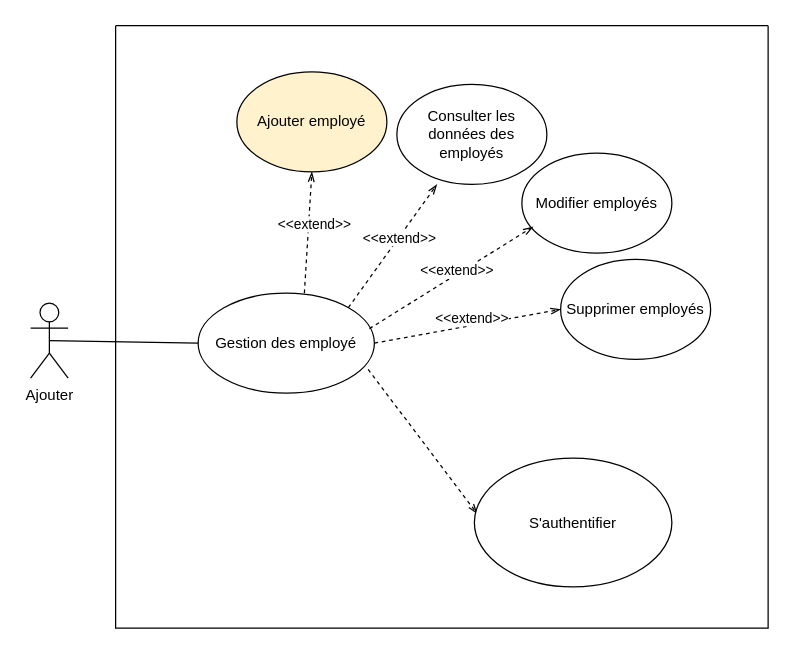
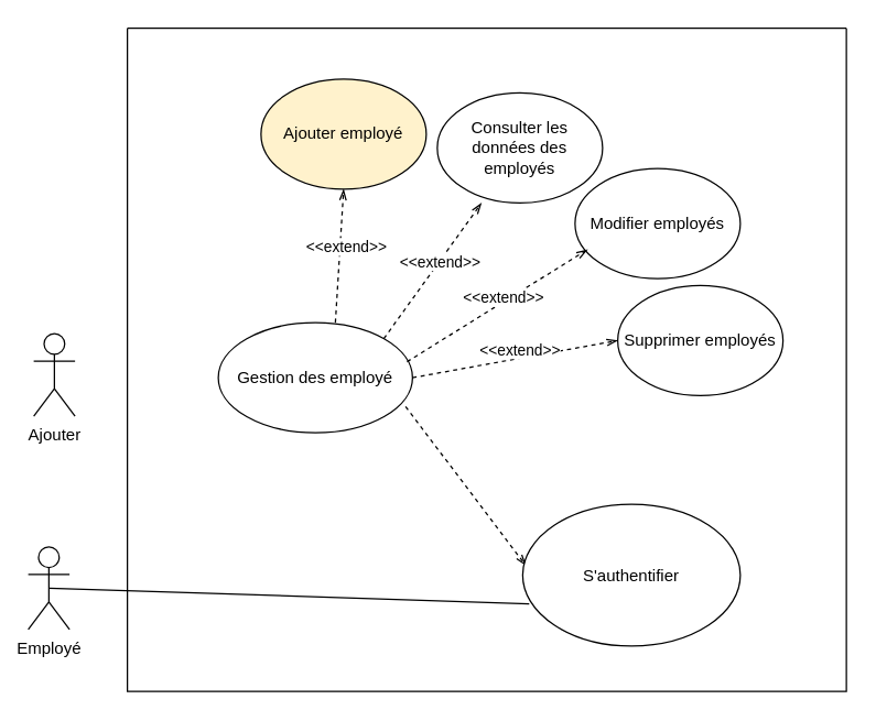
  <mxCell id="0" />
  <mxCell id="1" parent="0" />
  <mxCell id="2" value="Ajouter" style="shape=umlActor;verticalLabelPosition=bottom;verticalAlign=top;html=1;outlineConnect=0;" vertex="1" parent="1"><mxGeometry x="24" y="242" width="30" height="60" as="geometry" /></mxCell>
+ <mxCell id="3" value="Employé" style="shape=umlActor;verticalLabelPosition=bottom;verticalAlign=top;html=1;outlineConnect=0;" vertex="1" parent="1"><mxGeometry x="20" y="397" width="30" height="60" as="geometry" /></mxCell>
  <mxCell id="4" value="Gestion des employé" style="ellipse;whiteSpace=wrap;html=1;" vertex="1" parent="1"><mxGeometry x="158" y="234" width="141" height="80" as="geometry" /></mxCell>
- <mxCell id="5" value="" style="endArrow=none;html=1;rounded=0;entryX=0;entryY=0.5;entryDx=0;entryDy=0;exitX=0.5;exitY=0.5;exitDx=0;exitDy=0;exitPerimeter=0;" edge="1" parent="1" source="2" target="4"><mxGeometry width="50" height="50" relative="1" as="geometry"><mxPoint x="-38" y="235" as="sourcePoint" /><mxPoint x="12" y="185" as="targetPoint" /></mxGeometry></mxCell>
  <mxCell id="6" value="Modifier employés" style="ellipse;whiteSpace=wrap;html=1;" vertex="1" parent="1"><mxGeometry x="417" y="122" width="120" height="80" as="geometry" /></mxCell>
  <mxCell id="7" value="Consulter les données des employés" style="ellipse;whiteSpace=wrap;html=1;" vertex="1" parent="1"><mxGeometry x="317" y="67" width="120" height="80" as="geometry" /></mxCell>
  <mxCell id="8" value="Ajouter employé" style="ellipse;whiteSpace=wrap;html=1;fillColor=#fff2cc;" vertex="1" parent="1"><mxGeometry x="189" y="57" width="120" height="80" as="geometry" /></mxCell>
  <mxCell id="9" value="" style="fontSize=12;html=1;endFill=0;startFill=0;endSize=6;startSize=6;dashed=1;endArrow=openThin;startArrow=none;rounded=0;entryX=0.5;entryY=1;entryDx=0;entryDy=0;" edge="1" parent="1" target="8"><mxGeometry width="160" relative="1" as="geometry"><mxPoint x="243" y="234" as="sourcePoint" /><mxPoint x="301" y="151" as="targetPoint" /></mxGeometry></mxCell>
  <mxCell id="10" value="&amp;lt;&amp;lt;extend&amp;gt;&amp;gt;" style="edgeLabel;html=1;align=center;verticalAlign=middle;resizable=0;points=[];" vertex="1" connectable="0" parent="9"><mxGeometry x="-0.015" y="-1" relative="1" as="geometry"><mxPoint x="4" y="-8" as="offset" /></mxGeometry></mxCell>
  <mxCell id="11" value="" style="fontSize=12;html=1;endFill=0;startFill=0;endSize=6;startSize=6;dashed=1;endArrow=openThin;startArrow=none;rounded=0;entryX=0.267;entryY=1.002;entryDx=0;entryDy=0;exitX=1;exitY=0;exitDx=0;exitDy=0;entryPerimeter=0;" edge="1" parent="1" source="4" target="7"><mxGeometry width="160" relative="1" as="geometry"><mxPoint x="299" y="266" as="sourcePoint" /><mxPoint x="350" y="185" as="targetPoint" /></mxGeometry></mxCell>
  <mxCell id="12" value="&amp;lt;&amp;lt;extend&amp;gt;&amp;gt;" style="edgeLabel;html=1;align=center;verticalAlign=middle;resizable=0;points=[];" vertex="1" connectable="0" parent="11"><mxGeometry x="-0.015" y="-1" relative="1" as="geometry"><mxPoint x="4" y="-8" as="offset" /></mxGeometry></mxCell>
  <mxCell id="13" value="" style="fontSize=12;html=1;endFill=0;startFill=0;endSize=6;startSize=6;dashed=1;endArrow=openThin;startArrow=none;rounded=0;entryX=0.075;entryY=0.737;entryDx=0;entryDy=0;entryPerimeter=0;exitX=0.972;exitY=0.355;exitDx=0;exitDy=0;exitPerimeter=0;" edge="1" parent="1" source="4" target="6"><mxGeometry width="160" relative="1" as="geometry"><mxPoint x="398" y="281" as="sourcePoint" /><mxPoint x="449" y="200" as="targetPoint" /></mxGeometry></mxCell>
  <mxCell id="14" value="&amp;lt;&amp;lt;extend&amp;gt;&amp;gt;" style="edgeLabel;html=1;align=center;verticalAlign=middle;resizable=0;points=[];" vertex="1" connectable="0" parent="13"><mxGeometry x="-0.015" y="-1" relative="1" as="geometry"><mxPoint x="4" y="-8" as="offset" /></mxGeometry></mxCell>
  <mxCell id="15" value="Supprimer employés" style="ellipse;whiteSpace=wrap;html=1;" vertex="1" parent="1"><mxGeometry x="448" y="207" width="120" height="80" as="geometry" /></mxCell>
  <mxCell id="16" value="" style="fontSize=12;html=1;endFill=0;startFill=0;endSize=6;startSize=6;dashed=1;endArrow=openThin;startArrow=none;rounded=0;entryX=0;entryY=0.5;entryDx=0;entryDy=0;exitX=1;exitY=0.5;exitDx=0;exitDy=0;" edge="1" parent="1" source="4" target="15"><mxGeometry width="160" relative="1" as="geometry"><mxPoint x="312" y="336" as="sourcePoint" /><mxPoint x="363" y="255" as="targetPoint" /></mxGeometry></mxCell>
  <mxCell id="17" value="&amp;lt;&amp;lt;extend&amp;gt;&amp;gt;" style="edgeLabel;html=1;align=center;verticalAlign=middle;resizable=0;points=[];" vertex="1" connectable="0" parent="16"><mxGeometry x="-0.015" y="-1" relative="1" as="geometry"><mxPoint x="4" y="-8" as="offset" /></mxGeometry></mxCell>
  <mxCell id="18" value="" style="fontSize=12;html=1;endFill=0;startFill=0;endSize=6;startSize=6;dashed=1;endArrow=openThin;startArrow=none;rounded=0;entryX=0.015;entryY=0.433;entryDx=0;entryDy=0;exitX=1;exitY=0.5;exitDx=0;exitDy=0;entryPerimeter=0;" edge="1" parent="1" target="21"><mxGeometry width="160" relative="1" as="geometry"><mxPoint x="294" y="295" as="sourcePoint" /><mxPoint x="443" y="268" as="targetPoint" /></mxGeometry></mxCell>
+ <mxCell id="19" value="" style="endArrow=none;html=1;rounded=0;entryX=0.03;entryY=0.702;entryDx=0;entryDy=0;entryPerimeter=0;exitX=0.5;exitY=0.5;exitDx=0;exitDy=0;exitPerimeter=0;" edge="1" parent="1" source="3" target="21"><mxGeometry width="50" height="50" relative="1" as="geometry"><mxPoint x="29" y="428" as="sourcePoint" /><mxPoint x="12" y="376" as="targetPoint" /></mxGeometry></mxCell>
  <mxCell id="20" value="" style="swimlane;startSize=0;" vertex="1" parent="1"><mxGeometry x="92" y="20" width="522" height="482" as="geometry" /></mxCell>
  <mxCell id="21" value="S'authentifier" style="ellipse;whiteSpace=wrap;html=1;" vertex="1" parent="20"><mxGeometry x="287" y="346" width="158" height="103" as="geometry" /></mxCell>
